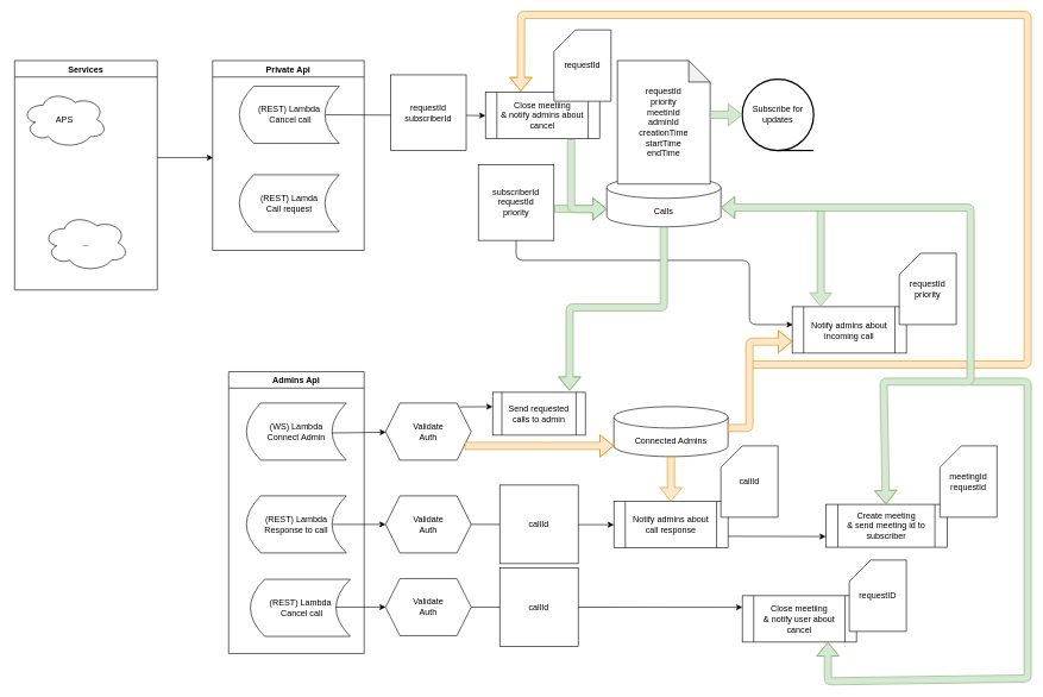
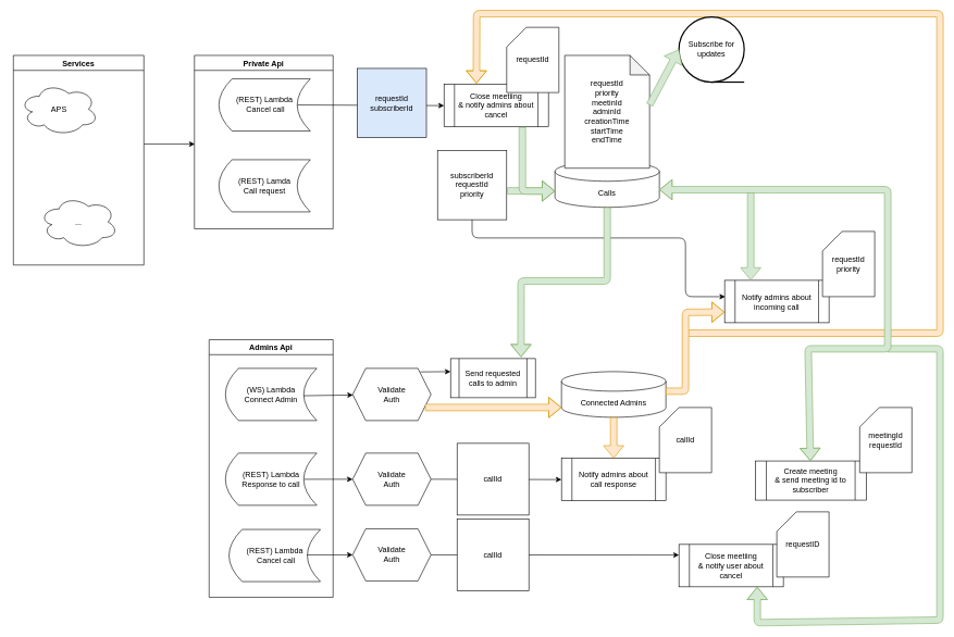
  <mxCell id="0" />
  <mxCell id="1" parent="0" />
  <mxCell id="2" value="Connected Admins" style="shape=cylinder3;whiteSpace=wrap;html=1;boundedLbl=1;backgroundOutline=1;size=15;" vertex="1" parent="1"><mxGeometry x="860" y="569" width="160" height="70" as="geometry" /></mxCell>
  <mxCell id="3" value="Calls" style="shape=cylinder3;whiteSpace=wrap;html=1;boundedLbl=1;backgroundOutline=1;size=15;" vertex="1" parent="1"><mxGeometry x="850" y="247" width="160" height="70" as="geometry" /></mxCell>
  <mxCell id="4" value="(WS) Lambda&lt;br&gt;Connect Admin" style="shape=dataStorage;whiteSpace=wrap;html=1;fixedSize=1;" vertex="1" parent="1"><mxGeometry x="345" y="564" width="140" height="80" as="geometry" /></mxCell>
  <mxCell id="5" value="Validate&lt;br&gt;Auth" style="shape=hexagon;perimeter=hexagonPerimeter2;whiteSpace=wrap;html=1;fixedSize=1;" vertex="1" parent="1"><mxGeometry x="540" y="564" width="120" height="80" as="geometry" /></mxCell>
  <mxCell id="6" value="(REST) Lamda&lt;br&gt;Call request" style="shape=dataStorage;whiteSpace=wrap;html=1;fixedSize=1;" vertex="1" parent="1"><mxGeometry x="335" y="244" width="140" height="80" as="geometry" /></mxCell>
  <mxCell id="7" value="Private Api" style="swimlane;" vertex="1" parent="1"><mxGeometry x="297.5" y="84" width="212.5" height="266" as="geometry" /></mxCell>
  <mxCell id="8" value="(REST) Lambda&lt;br&gt;&amp;nbsp;Cancel call" style="shape=dataStorage;whiteSpace=wrap;html=1;fixedSize=1;" vertex="1" parent="7"><mxGeometry x="37.5" y="36" width="140" height="80" as="geometry" /></mxCell>
  <mxCell id="9" value="subscriberId&lt;br&gt;requestId&lt;br&gt;priority" style="whiteSpace=wrap;html=1;aspect=fixed;" vertex="1" parent="1"><mxGeometry x="670" y="230" width="106" height="106" as="geometry" /></mxCell>
  <mxCell id="10" value="Notify admins about incoming call" style="shape=process;whiteSpace=wrap;html=1;backgroundOutline=1;fillColor=#ffffff;" vertex="1" parent="1"><mxGeometry x="1110" y="429" width="160" height="65" as="geometry" /></mxCell>
  <mxCell id="11" value="" style="endArrow=classic;html=1;entryX=0.005;entryY=0.386;entryDx=0;entryDy=0;exitX=0.5;exitY=1;exitDx=0;exitDy=0;entryPerimeter=0;" edge="1" parent="1" target="10"><mxGeometry width="50" height="50" relative="1" as="geometry"><mxPoint x="723" y="336" as="sourcePoint" /><mxPoint x="1110" y="461.5" as="targetPoint" /><Array as="points"><mxPoint x="723" y="364" /><mxPoint x="1050" y="364" /><mxPoint x="1050" y="454" /></Array></mxGeometry></mxCell>
  <mxCell id="12" value="(REST) Lambda&lt;br&gt;Response to call" style="shape=dataStorage;whiteSpace=wrap;html=1;fixedSize=1;" vertex="1" parent="1"><mxGeometry x="345" y="694" width="140" height="80" as="geometry" /></mxCell>
  <mxCell id="13" value="Validate&lt;br&gt;Auth" style="shape=hexagon;perimeter=hexagonPerimeter2;whiteSpace=wrap;html=1;fixedSize=1;" vertex="1" parent="1"><mxGeometry x="540" y="694" width="120" height="80" as="geometry" /></mxCell>
  <mxCell id="14" value="" style="endArrow=classic;html=1;exitX=0.855;exitY=0.524;exitDx=0;exitDy=0;exitPerimeter=0;" edge="1" parent="1" source="4" target="5"><mxGeometry width="50" height="50" relative="1" as="geometry"><mxPoint x="840" y="574" as="sourcePoint" /><mxPoint x="890" y="524" as="targetPoint" /></mxGeometry></mxCell>
  <mxCell id="15" value="" style="shape=flexArrow;endArrow=classic;html=1;entryX=0;entryY=1;entryDx=0;entryDy=-15;entryPerimeter=0;fillColor=#ffe6cc;strokeColor=#d79b00;" edge="1" parent="1" target="2"><mxGeometry width="50" height="50" relative="1" as="geometry"><mxPoint x="651" y="624" as="sourcePoint" /><mxPoint x="890" y="524" as="targetPoint" /><Array as="points"><mxPoint x="760" y="624" /></Array></mxGeometry></mxCell>
  <mxCell id="16" value="" style="endArrow=classic;html=1;exitX=0.863;exitY=0.501;exitDx=0;exitDy=0;exitPerimeter=0;" edge="1" parent="1" source="12" target="13"><mxGeometry width="50" height="50" relative="1" as="geometry"><mxPoint x="840" y="574" as="sourcePoint" /><mxPoint x="890" y="524" as="targetPoint" /></mxGeometry></mxCell>
  <mxCell id="17" value="Notify admins about call response" style="shape=process;whiteSpace=wrap;html=1;backgroundOutline=1;fillColor=#ffffff;" vertex="1" parent="1"><mxGeometry x="860" y="702" width="160" height="65" as="geometry" /></mxCell>
  <mxCell id="18" value="" style="shape=flexArrow;endArrow=classic;html=1;entryX=0.5;entryY=0;entryDx=0;entryDy=0;exitX=0.5;exitY=1;exitDx=0;exitDy=0;exitPerimeter=0;fillColor=#ffe6cc;strokeColor=#d79b00;" edge="1" parent="1" source="2" target="17"><mxGeometry width="50" height="50" relative="1" as="geometry"><mxPoint x="840" y="574" as="sourcePoint" /><mxPoint x="890" y="524" as="targetPoint" /></mxGeometry></mxCell>
  <mxCell id="19" value="" style="endArrow=classic;html=1;exitX=1;exitY=0.5;exitDx=0;exitDy=0;entryX=0;entryY=0.5;entryDx=0;entryDy=0;" edge="1" parent="1" source="13" target="17"><mxGeometry width="50" height="50" relative="1" as="geometry"><mxPoint x="840" y="574" as="sourcePoint" /><mxPoint x="890" y="524" as="targetPoint" /></mxGeometry></mxCell>
  <mxCell id="20" value="" style="shape=flexArrow;endArrow=classic;html=1;entryX=0;entryY=0;entryDx=0;entryDy=45;entryPerimeter=0;exitX=1.007;exitY=0.583;exitDx=0;exitDy=0;exitPerimeter=0;fillColor=#d5e8d4;strokeColor=#82b366;" edge="1" parent="1" source="9" target="3"><mxGeometry width="50" height="50" relative="1" as="geometry"><mxPoint x="840" y="574" as="sourcePoint" /><mxPoint x="890" y="524" as="targetPoint" /></mxGeometry></mxCell>
  <mxCell id="21" value="requestId&lt;br&gt;priority" style="shape=card;whiteSpace=wrap;html=1;fillColor=#ffffff;" vertex="1" parent="1"><mxGeometry x="1260" y="354" width="80" height="100" as="geometry" /></mxCell>
  <mxCell id="22" value="callId" style="shape=card;whiteSpace=wrap;html=1;fillColor=#ffffff;" vertex="1" parent="1"><mxGeometry x="1010" y="624" width="80" height="100" as="geometry" /></mxCell>
  <mxCell id="23" value="" style="shape=flexArrow;endArrow=classic;html=1;entryX=0.25;entryY=0;entryDx=0;entryDy=0;fillColor=#d5e8d4;strokeColor=#82b366;" edge="1" parent="1" target="10"><mxGeometry width="50" height="50" relative="1" as="geometry"><mxPoint x="1150" y="294" as="sourcePoint" /><mxPoint x="1060" y="244" as="targetPoint" /><Array as="points"><mxPoint x="1150" y="294" /></Array></mxGeometry></mxCell>
  <mxCell id="24" value="Create meeting&lt;br&gt;&amp;amp; send meeting id to subscriber" style="shape=process;whiteSpace=wrap;html=1;backgroundOutline=1;fillColor=#ffffff;" vertex="1" parent="1"><mxGeometry x="1157" y="706" width="170" height="60" as="geometry" /></mxCell>
  <mxCell id="25" value="callId" style="whiteSpace=wrap;html=1;aspect=fixed;" vertex="1" parent="1"><mxGeometry x="700" y="679" width="110" height="110" as="geometry" /></mxCell>
- <mxCell id="26" value="" style="endArrow=classic;html=1;exitX=1;exitY=0.75;exitDx=0;exitDy=0;entryX=0;entryY=0.75;entryDx=0;entryDy=0;" edge="1" parent="1" source="17" target="24"><mxGeometry width="50" height="50" relative="1" as="geometry"><mxPoint x="840" y="574" as="sourcePoint" /><mxPoint x="890" y="524" as="targetPoint" /></mxGeometry></mxCell>
  <mxCell id="27" value="requestId&lt;br&gt;priority&lt;br&gt;meetinId&lt;br&gt;adminId&lt;br&gt;creationTime&lt;br&gt;startTime&lt;br&gt;endTime" style="shape=note;whiteSpace=wrap;html=1;backgroundOutline=1;darkOpacity=0.05;fillColor=#ffffff;" vertex="1" parent="1"><mxGeometry x="865" y="84" width="130" height="173" as="geometry" /></mxCell>
  <mxCell id="28" value="meetingId&lt;br&gt;requestId" style="shape=card;whiteSpace=wrap;html=1;fillColor=#ffffff;" vertex="1" parent="1"><mxGeometry x="1317" y="624" width="80" height="100" as="geometry" /></mxCell>
  <mxCell id="29" value="Close meetiing&lt;br&gt;&amp;amp; notify user about&lt;br&gt;cancel" style="shape=process;whiteSpace=wrap;html=1;backgroundOutline=1;fillColor=#ffffff;" vertex="1" parent="1"><mxGeometry x="1040" y="834" width="160" height="65" as="geometry" /></mxCell>
  <mxCell id="30" value="Admins Api" style="swimlane;fillColor=#ffffff;" vertex="1" parent="1"><mxGeometry x="320" y="520" width="190" height="395" as="geometry" /></mxCell>
  <mxCell id="31" value="(REST) Lambda&lt;br&gt;&amp;nbsp;Cancel call" style="shape=dataStorage;whiteSpace=wrap;html=1;fixedSize=1;" vertex="1" parent="30"><mxGeometry x="30.5" y="291" width="140" height="80" as="geometry" /></mxCell>
  <mxCell id="32" value="" style="endArrow=classic;html=1;entryX=0;entryY=0.5;entryDx=0;entryDy=0;" edge="1" parent="1" target="34"><mxGeometry width="50" height="50" relative="1" as="geometry"><mxPoint x="470" y="850" as="sourcePoint" /><mxPoint x="640" y="664" as="targetPoint" /></mxGeometry></mxCell>
  <mxCell id="33" value="requestID" style="shape=card;whiteSpace=wrap;html=1;fillColor=#ffffff;" vertex="1" parent="1"><mxGeometry x="1190" y="784" width="80" height="100" as="geometry" /></mxCell>
  <mxCell id="34" value="Validate&lt;br&gt;Auth" style="shape=hexagon;perimeter=hexagonPerimeter2;whiteSpace=wrap;html=1;fixedSize=1;" vertex="1" parent="1"><mxGeometry x="540" y="810" width="120" height="80" as="geometry" /></mxCell>
  <mxCell id="35" value="" style="endArrow=classic;html=1;exitX=1;exitY=0.5;exitDx=0;exitDy=0;entryX=0;entryY=0.25;entryDx=0;entryDy=0;" edge="1" parent="1" source="34" target="29"><mxGeometry width="50" height="50" relative="1" as="geometry"><mxPoint x="590" y="614" as="sourcePoint" /><mxPoint x="640" y="564" as="targetPoint" /></mxGeometry></mxCell>
  <mxCell id="36" value="callId" style="whiteSpace=wrap;html=1;aspect=fixed;" vertex="1" parent="1"><mxGeometry x="700" y="795" width="110" height="110" as="geometry" /></mxCell>
  <mxCell id="37" value="" style="shape=flexArrow;endArrow=classic;html=1;entryX=0.75;entryY=1;entryDx=0;entryDy=0;fillColor=#d5e8d4;strokeColor=#82b366;" edge="1" parent="1" target="29"><mxGeometry width="50" height="50" relative="1" as="geometry"><mxPoint x="1360" y="534" as="sourcePoint" /><mxPoint x="1040" y="504" as="targetPoint" /><Array as="points"><mxPoint x="1440" y="534" /><mxPoint x="1440" y="950" /><mxPoint x="1160" y="954" /></Array></mxGeometry></mxCell>
  <mxCell id="38" value="" style="endArrow=classic;html=1;exitX=0.861;exitY=0.5;exitDx=0;exitDy=0;exitPerimeter=0;entryX=0;entryY=0.5;entryDx=0;entryDy=0;" edge="1" parent="1" source="8" target="39"><mxGeometry width="50" height="50" relative="1" as="geometry"><mxPoint x="990" y="504" as="sourcePoint" /><mxPoint x="550" y="160" as="targetPoint" /></mxGeometry></mxCell>
  <mxCell id="39" value="Close meetiing&lt;br&gt;&amp;amp; notify admins about&lt;br&gt;cancel" style="shape=process;whiteSpace=wrap;html=1;backgroundOutline=1;fillColor=#ffffff;" vertex="1" parent="1"><mxGeometry x="680" y="128.5" width="160" height="65" as="geometry" /></mxCell>
- <mxCell id="40" value="requestId&lt;br&gt;subscriberId" style="whiteSpace=wrap;html=1;aspect=fixed;" vertex="1" parent="1"><mxGeometry x="547" y="104" width="106" height="106" as="geometry" /></mxCell>
+ <mxCell id="40" value="requestId&lt;br&gt;subscriberId" style="whiteSpace=wrap;html=1;aspect=fixed;fillColor=#dae8fc;" vertex="1" parent="1"><mxGeometry x="547" y="104" width="106" height="106" as="geometry" /></mxCell>
  <mxCell id="41" value="" style="shape=flexArrow;endArrow=classic;html=1;entryX=0;entryY=0;entryDx=0;entryDy=45;entryPerimeter=0;fillColor=#d5e8d4;strokeColor=#82b366;" edge="1" parent="1" target="3"><mxGeometry width="50" height="50" relative="1" as="geometry"><mxPoint x="800" y="194" as="sourcePoint" /><mxPoint x="850" y="184" as="targetPoint" /><Array as="points"><mxPoint x="800" y="292" /></Array></mxGeometry></mxCell>
  <mxCell id="42" value="" style="shape=flexArrow;endArrow=classic;html=1;entryX=0.31;entryY=-0.022;entryDx=0;entryDy=0;entryPerimeter=0;fillColor=#ffe6cc;strokeColor=#d79b00;" edge="1" parent="1" target="39"><mxGeometry width="50" height="50" relative="1" as="geometry"><mxPoint x="1050" y="510" as="sourcePoint" /><mxPoint x="1040" y="454" as="targetPoint" /><Array as="points"><mxPoint x="1440" y="510" /><mxPoint x="1440" y="20" /><mxPoint x="730" y="20" /></Array></mxGeometry></mxCell>
  <mxCell id="43" value="requestId" style="shape=card;whiteSpace=wrap;html=1;fillColor=#ffffff;" vertex="1" parent="1"><mxGeometry x="776" y="41" width="80" height="100" as="geometry" /></mxCell>
  <mxCell id="44" value="APS" style="ellipse;shape=cloud;whiteSpace=wrap;html=1;fillColor=#ffffff;" vertex="1" parent="1"><mxGeometry x="30" y="126.5" width="120" height="80" as="geometry" /></mxCell>
  <mxCell id="45" style="edgeStyle=orthogonalEdgeStyle;rounded=0;orthogonalLoop=1;jettySize=auto;html=1;" edge="1" parent="1"><mxGeometry relative="1" as="geometry"><mxPoint x="220" y="220" as="sourcePoint" /><mxPoint x="298" y="220" as="targetPoint" /></mxGeometry></mxCell>
  <mxCell id="46" value="..." style="ellipse;shape=cloud;whiteSpace=wrap;html=1;fillColor=#ffffff;" vertex="1" parent="1"><mxGeometry x="60" y="299.5" width="120" height="80" as="geometry" /></mxCell>
  <mxCell id="47" value="Send requested calls to admin" style="shape=process;whiteSpace=wrap;html=1;backgroundOutline=1;fillColor=#ffffff;" vertex="1" parent="1"><mxGeometry x="690" y="549" width="130" height="60" as="geometry" /></mxCell>
  <mxCell id="48" value="" style="endArrow=classic;html=1;exitX=0.865;exitY=0.068;exitDx=0;exitDy=0;exitPerimeter=0;" edge="1" parent="1" source="5"><mxGeometry width="50" height="50" relative="1" as="geometry"><mxPoint x="651.429" y="587.857" as="sourcePoint" /><mxPoint x="690" y="569" as="targetPoint" /></mxGeometry></mxCell>
  <mxCell id="49" value="" style="shape=flexArrow;endArrow=classic;html=1;exitX=0.5;exitY=1;exitDx=0;exitDy=0;exitPerimeter=0;entryX=0.83;entryY=-0.037;entryDx=0;entryDy=0;entryPerimeter=0;fillColor=#d5e8d4;strokeColor=#82b366;" edge="1" parent="1" source="3" target="47"><mxGeometry width="50" height="50" relative="1" as="geometry"><mxPoint x="780" y="514" as="sourcePoint" /><mxPoint x="830" y="464" as="targetPoint" /><Array as="points"><mxPoint x="930" y="430" /><mxPoint x="798" y="430" /></Array></mxGeometry></mxCell>
  <mxCell id="50" value="Services" style="swimlane;fillColor=#ffffff;" vertex="1" parent="1"><mxGeometry x="20" y="84" width="200" height="321.5" as="geometry" /></mxCell>
- <mxCell id="51" value="Subscribe for&lt;br&gt;updates" style="strokeWidth=2;html=1;shape=mxgraph.flowchart.sequential_data;whiteSpace=wrap;fillColor=#ffffff;" vertex="1" parent="1"><mxGeometry x="1040" y="110" width="100" height="100" as="geometry" /></mxCell>
+ <mxCell id="51" value="Subscribe for&lt;br&gt;updates" style="strokeWidth=2;html=1;shape=mxgraph.flowchart.sequential_data;whiteSpace=wrap;fillColor=#ffffff;" vertex="1" parent="1"><mxGeometry x="1040" y="25" width="100" height="100" as="geometry" /></mxCell>
  <mxCell id="52" value="" style="shape=flexArrow;endArrow=classic;html=1;entryX=0;entryY=0.5;entryDx=0;entryDy=0;entryPerimeter=0;fillColor=#d5e8d4;strokeColor=#82b366;" edge="1" parent="1" target="51"><mxGeometry width="50" height="50" relative="1" as="geometry"><mxPoint x="995" y="160" as="sourcePoint" /><mxPoint x="790" y="330" as="targetPoint" /></mxGeometry></mxCell>
  <mxCell id="53" value="" style="shape=flexArrow;endArrow=classic;html=1;entryX=0;entryY=0.75;entryDx=0;entryDy=0;fillColor=#ffe6cc;strokeColor=#d79b00;" edge="1" parent="1"><mxGeometry width="50" height="50" relative="1" as="geometry"><mxPoint x="1020" y="599" as="sourcePoint" /><mxPoint x="1110" y="477.75" as="targetPoint" /><Array as="points"><mxPoint x="1050" y="599" /><mxPoint x="1050" y="478" /></Array></mxGeometry></mxCell>
  <mxCell id="54" value="" style="shape=flexArrow;endArrow=classic;startArrow=classic;html=1;fillColor=#d5e8d4;strokeColor=#82b366;" edge="1" parent="1"><mxGeometry width="100" height="100" relative="1" as="geometry"><mxPoint x="1241.406" y="706" as="sourcePoint" /><mxPoint x="1010" y="290" as="targetPoint" /><Array as="points"><mxPoint x="1238" y="534" /><mxPoint x="1360" y="534" /><mxPoint x="1360" y="290" /><mxPoint x="1180" y="290" /></Array></mxGeometry></mxCell>
